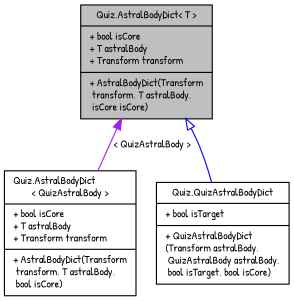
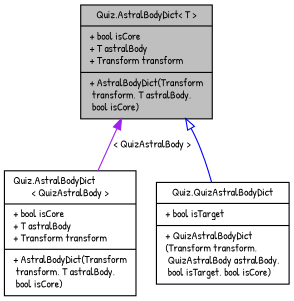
  digraph {
    fontname="Patrick Hand"
    node [color=black fillcolor=white fontname="Patrick Hand" fontsize=10 shape=record style=filled]
    edge [dir=back fontname="Patrick Hand" fontsize=10 labelfontname=Helvetica labelfontsize=10 style=solid]
-   n1 [fillcolor=grey75 fontcolor=black height=0.2 label="{Quiz.AstralBodyDict\< T \>\n|+ bool isCore\l+ T astralBody\l+ Transform transform\l|+  AstralBodyDict(Transform\l transform, T astralBody,\l isCore isCore)\l}" width=0.4]
+   n1 [fillcolor=grey75 fontcolor=black height=0.2 label="{Quiz.AstralBodyDict\< T \>\n|+ bool isCore\l+ T astralBody\l+ Transform transform\l|+  AstralBodyDict(Transform\l transform, T astralBody,\l bool isCore)\l}" width=0.4]
    n2 [height=0.2 label="{Quiz.AstralBodyDict\l\< QuizAstralBody \>\n|+ bool isCore\l+ T astralBody\l+ Transform transform\l|+  AstralBodyDict(Transform\l transform, T astralBody,\l bool isCore)\l}" width=0.4]
-   n3 [height=0.2 label="{Quiz.QuizAstralBodyDict\n|+ bool isTarget\l|+  QuizAstralBodyDict\l(Transform astralBody,\l QuizAstralBody astralBody,\l bool isTarget, bool isCore)\l}" width=0.4]
+   n3 [height=0.2 label="{Quiz.QuizAstralBodyDict\n|+ bool isTarget\l|+  QuizAstralBodyDict\l(Transform transform,\l QuizAstralBody astralBody,\l bool isTarget, bool isCore)\l}" width=0.4]
    n1 -> n2 [color=purple label=" \< QuizAstralBody \>"]
    n1 -> n3 [arrowtail=onormal color=blue]
  }
